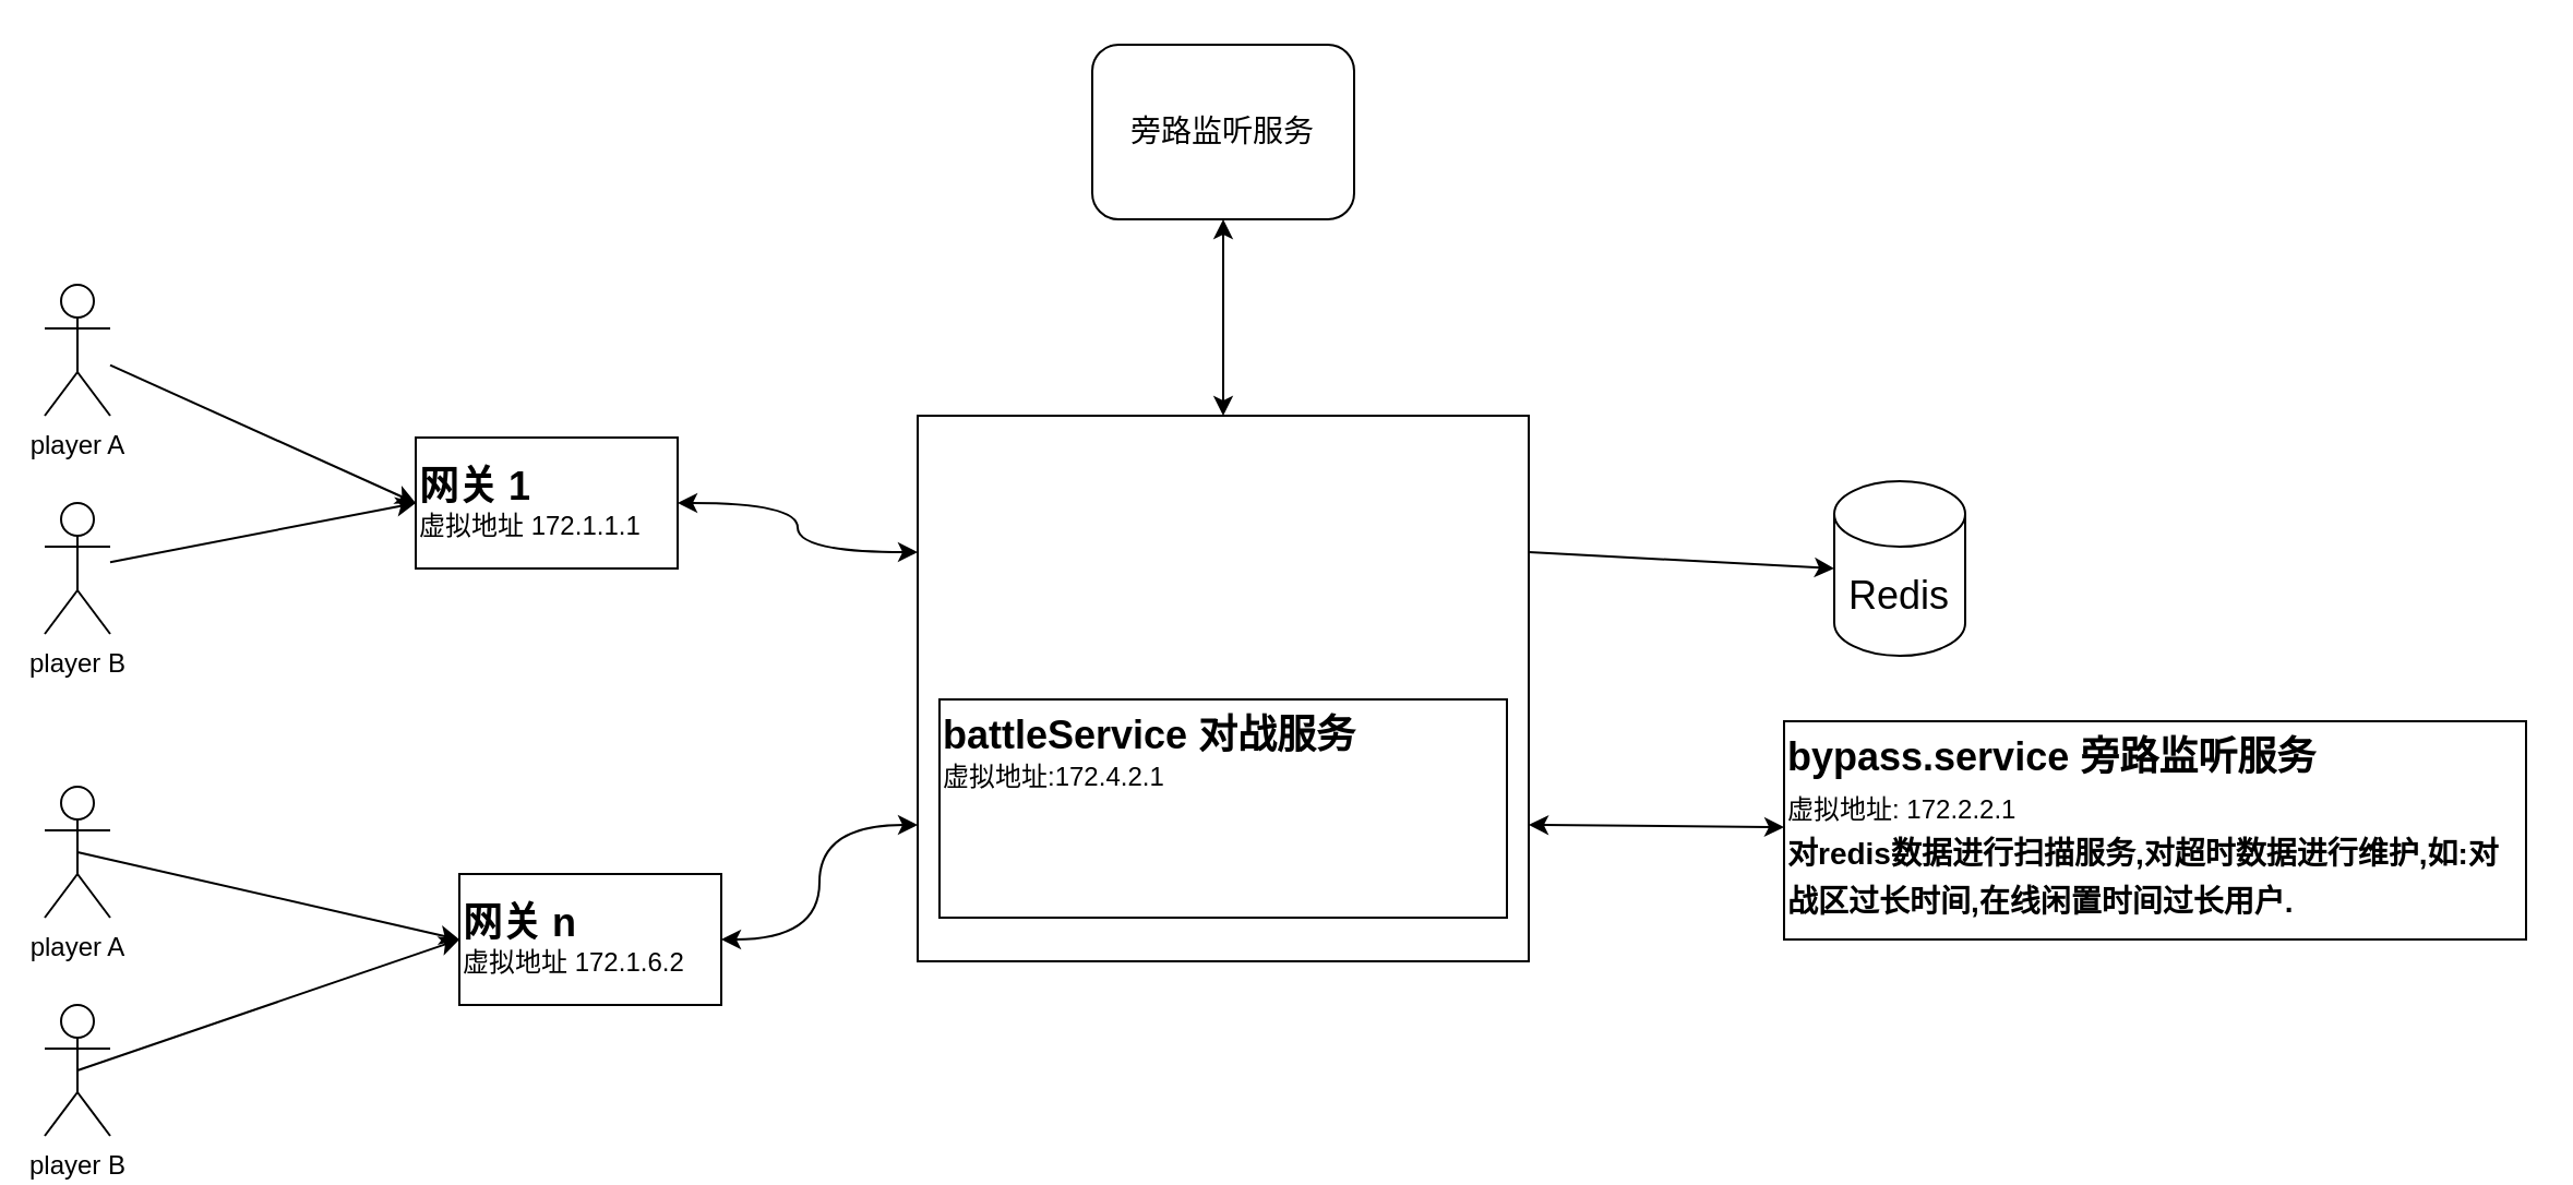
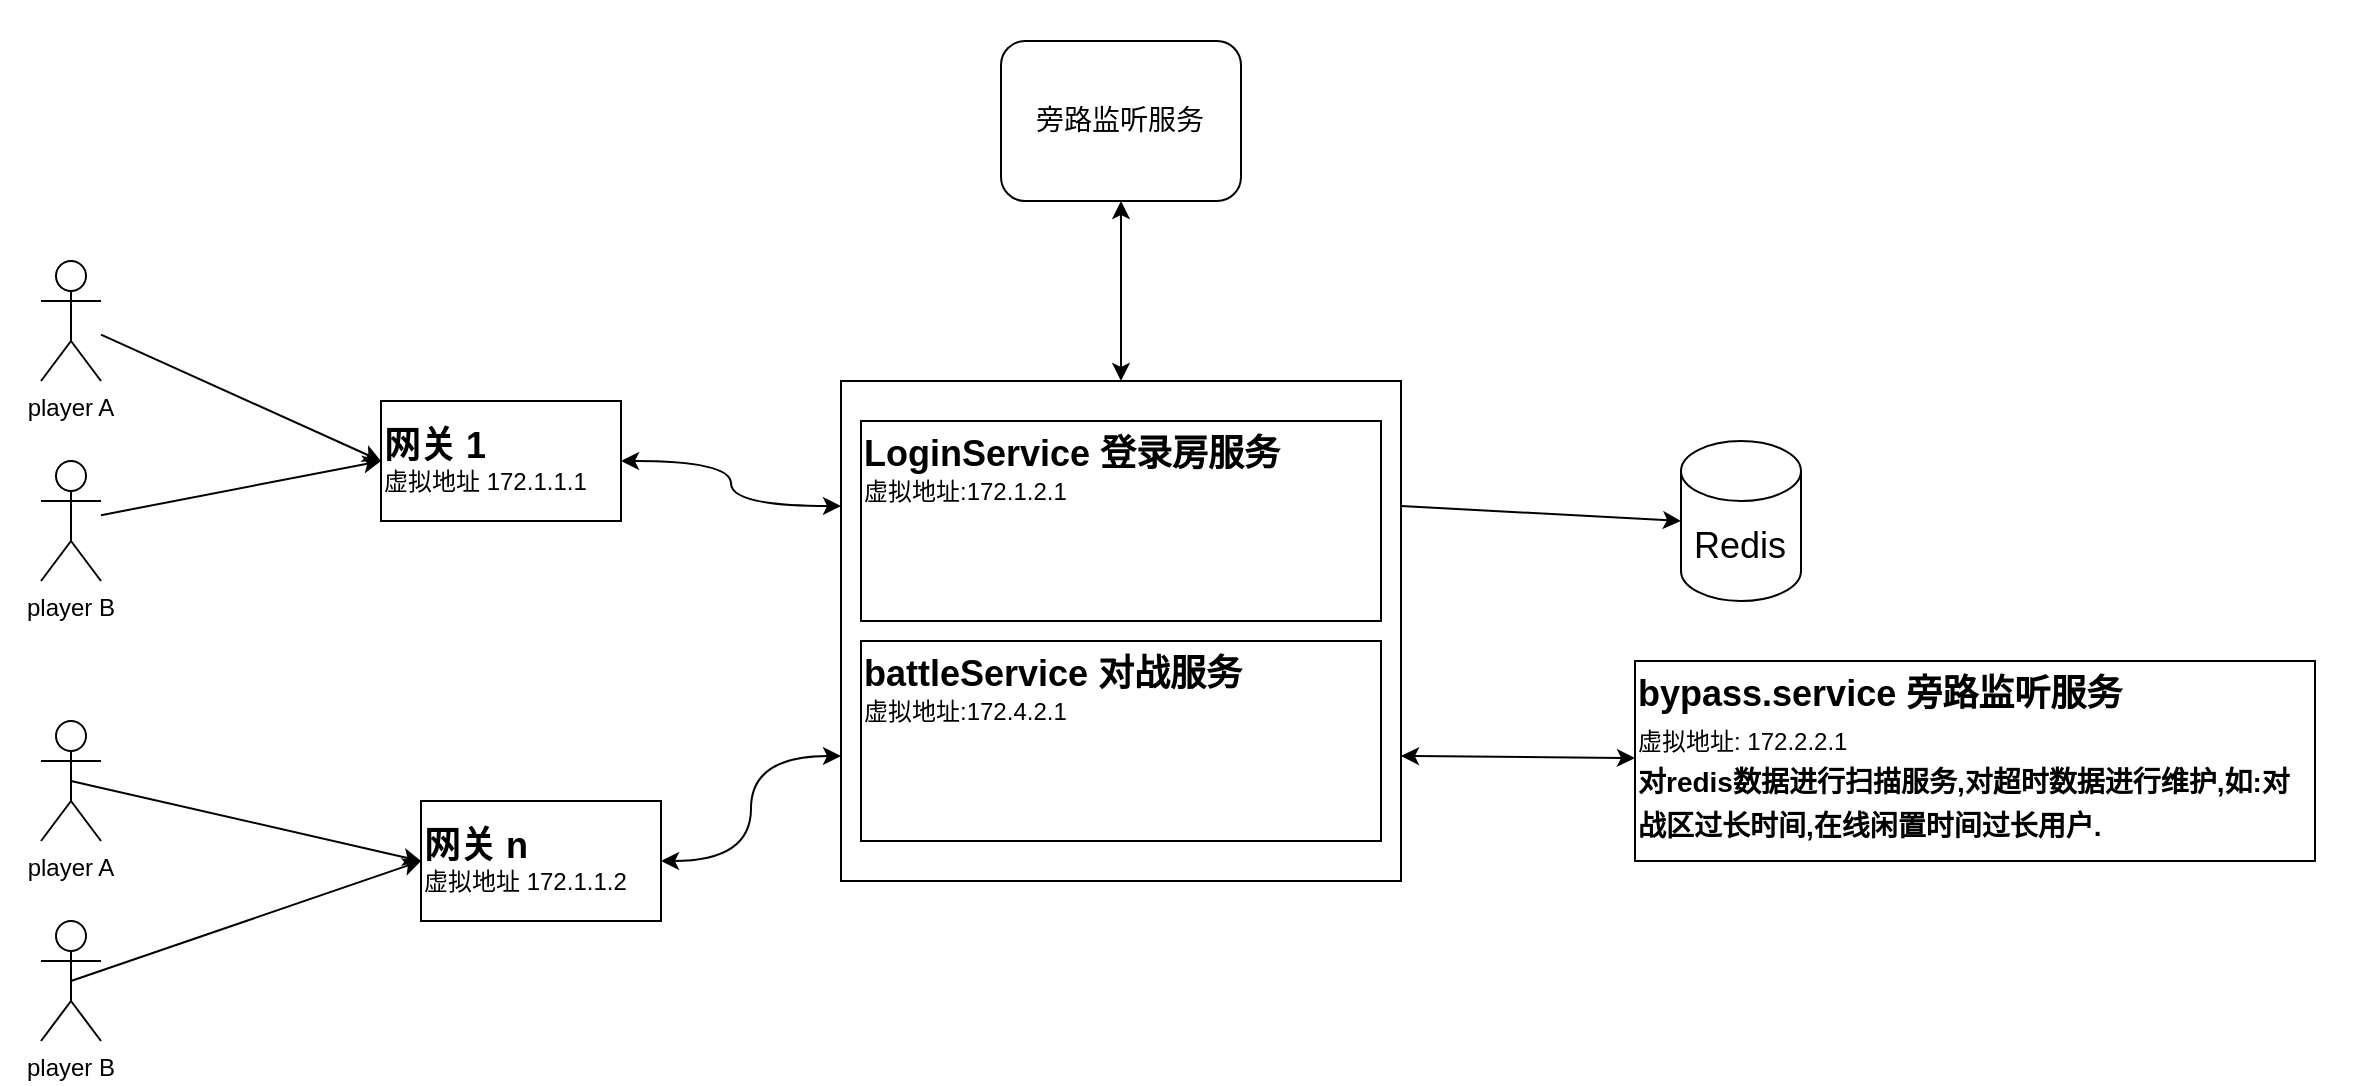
  <mxCell id="0" />
  <mxCell id="1" parent="0" />
  <mxCell id="2" style="edgeStyle=orthogonalEdgeStyle;html=1;exitX=1;exitY=0.5;exitDx=0;exitDy=0;entryX=0;entryY=0.25;entryDx=0;entryDy=0;fontSize=18;curved=1;startArrow=classic;startFill=1;" edge="1" parent="1" source="3" target="15"><mxGeometry relative="1" as="geometry" /></mxCell>
  <mxCell id="3" value="&lt;b&gt;&lt;font style=&quot;font-size: 18px;&quot;&gt;网关 1&lt;/font&gt;&lt;/b&gt;&lt;br&gt;虚拟地址 172.1.1.1" style="rounded=0;whiteSpace=wrap;html=1;align=left;" vertex="1" parent="1"><mxGeometry x="190" y="200" width="120" height="60" as="geometry" /></mxCell>
  <mxCell id="4" style="edgeStyle=none;html=1;entryX=0;entryY=0.5;entryDx=0;entryDy=0;" edge="1" parent="1" source="5" target="3"><mxGeometry relative="1" as="geometry" /></mxCell>
  <mxCell id="5" value="player A" style="shape=umlActor;verticalLabelPosition=bottom;verticalAlign=top;html=1;outlineConnect=0;" vertex="1" parent="1"><mxGeometry x="20" y="130" width="30" height="60" as="geometry" /></mxCell>
  <mxCell id="6" style="edgeStyle=none;html=1;entryX=0;entryY=0.5;entryDx=0;entryDy=0;" edge="1" parent="1" source="7" target="3"><mxGeometry relative="1" as="geometry" /></mxCell>
  <mxCell id="7" value="player B" style="shape=umlActor;verticalLabelPosition=bottom;verticalAlign=top;html=1;outlineConnect=0;" vertex="1" parent="1"><mxGeometry x="20" y="230" width="30" height="60" as="geometry" /></mxCell>
  <mxCell id="8" style="edgeStyle=orthogonalEdgeStyle;html=1;exitX=1;exitY=0.5;exitDx=0;exitDy=0;entryX=0;entryY=0.75;entryDx=0;entryDy=0;fontSize=18;curved=1;startArrow=classic;startFill=1;" edge="1" parent="1" source="9" target="15"><mxGeometry relative="1" as="geometry" /></mxCell>
- <mxCell id="9" value="&lt;font style=&quot;font-size: 18px;&quot;&gt;&lt;b&gt;网关 n&lt;/b&gt;&lt;/font&gt;&lt;br&gt;虚拟地址 172.1.6.2" style="rounded=0;whiteSpace=wrap;html=1;align=left;" vertex="1" parent="1"><mxGeometry x="210" y="400" width="120" height="60" as="geometry" /></mxCell>
+ <mxCell id="9" value="&lt;font style=&quot;font-size: 18px;&quot;&gt;&lt;b&gt;网关 n&lt;/b&gt;&lt;/font&gt;&lt;br&gt;虚拟地址 172.1.1.2" style="rounded=0;whiteSpace=wrap;html=1;align=left;" vertex="1" parent="1"><mxGeometry x="210" y="400" width="120" height="60" as="geometry" /></mxCell>
  <mxCell id="10" style="edgeStyle=none;html=1;exitX=0.5;exitY=0.5;exitDx=0;exitDy=0;exitPerimeter=0;entryX=0;entryY=0.5;entryDx=0;entryDy=0;" edge="1" parent="1" source="11" target="9"><mxGeometry relative="1" as="geometry" /></mxCell>
  <mxCell id="11" value="player A" style="shape=umlActor;verticalLabelPosition=bottom;verticalAlign=top;html=1;outlineConnect=0;" vertex="1" parent="1"><mxGeometry x="20" y="360" width="30" height="60" as="geometry" /></mxCell>
  <mxCell id="12" style="edgeStyle=none;html=1;exitX=0.5;exitY=0.5;exitDx=0;exitDy=0;exitPerimeter=0;" edge="1" parent="1" source="13"><mxGeometry relative="1" as="geometry"><mxPoint x="210" y="430" as="targetPoint" /></mxGeometry></mxCell>
  <mxCell id="13" value="player B" style="shape=umlActor;verticalLabelPosition=bottom;verticalAlign=top;html=1;outlineConnect=0;" vertex="1" parent="1"><mxGeometry x="20" y="460" width="30" height="60" as="geometry" /></mxCell>
  <mxCell id="14" style="html=1;exitX=1;exitY=0.25;exitDx=0;exitDy=0;entryX=0;entryY=0.5;entryDx=0;entryDy=0;entryPerimeter=0;fontSize=18;" edge="1" parent="1" source="15" target="18"><mxGeometry relative="1" as="geometry" /></mxCell>
  <mxCell id="15" value="" style="rounded=0;whiteSpace=wrap;html=1;" vertex="1" parent="1"><mxGeometry x="420" y="190" width="280" height="250" as="geometry" /></mxCell>
+ <mxCell id="16" value="&lt;font style=&quot;font-size: 18px;&quot;&gt;&lt;b&gt;LoginService 登录房服务&lt;/b&gt;&lt;/font&gt;&lt;br&gt;虚拟地址:172.1.2.1" style="rounded=0;whiteSpace=wrap;html=1;align=left;horizontal=1;verticalAlign=top;" vertex="1" parent="1"><mxGeometry x="430" y="210" width="260" height="100" as="geometry" /></mxCell>
  <mxCell id="17" value="&lt;font style=&quot;font-size: 18px;&quot;&gt;&lt;b&gt;battleService 对战服务&lt;/b&gt;&lt;/font&gt;&lt;br&gt;虚拟地址:172.4.2.1" style="rounded=0;whiteSpace=wrap;html=1;align=left;verticalAlign=top;" vertex="1" parent="1"><mxGeometry x="430" y="320" width="260" height="100" as="geometry" /></mxCell>
  <mxCell id="18" value="Redis" style="shape=cylinder3;whiteSpace=wrap;html=1;boundedLbl=1;backgroundOutline=1;size=15;fontSize=18;" vertex="1" parent="1"><mxGeometry x="840" y="220" width="60" height="80" as="geometry" /></mxCell>
  <mxCell id="19" style="html=1;entryX=1;entryY=0.75;entryDx=0;entryDy=0;fontSize=18;endArrow=classic;endFill=1;jumpStyle=none;startArrow=classic;startFill=1;" edge="1" parent="1" source="20" target="15"><mxGeometry relative="1" as="geometry" /></mxCell>
  <mxCell id="20" value="bypass.service 旁路监听服务&lt;br&gt;&lt;font style=&quot;&quot;&gt;&lt;span style=&quot;font-weight: normal; font-size: 12px;&quot;&gt;虚拟地址: 172.2.2.1&lt;/span&gt;&lt;br&gt;&lt;font style=&quot;font-size: 14px;&quot;&gt;对redis数据进行扫描服务,对超时数据进行维护,如:对战区过长时间,在线闲置时间过长用户.&lt;/font&gt;&lt;br&gt;&lt;/font&gt;" style="rounded=0;whiteSpace=wrap;html=1;fontSize=18;fontStyle=1;align=left;verticalAlign=top;" vertex="1" parent="1"><mxGeometry x="817" y="330" width="340" height="100" as="geometry" /></mxCell>
  <mxCell id="21" style="jumpStyle=none;html=1;entryX=0.5;entryY=0;entryDx=0;entryDy=0;fontSize=14;startArrow=classic;startFill=1;endArrow=classic;endFill=1;elbow=vertical;exitX=0.5;exitY=1;exitDx=0;exitDy=0;" edge="1" parent="1" source="22" target="15"><mxGeometry relative="1" as="geometry" /></mxCell>
  <mxCell id="22" value="旁路监听服务" style="rounded=1;whiteSpace=wrap;html=1;fontSize=14;" vertex="1" parent="1"><mxGeometry x="500" y="20" width="120" height="80" as="geometry" /></mxCell>
